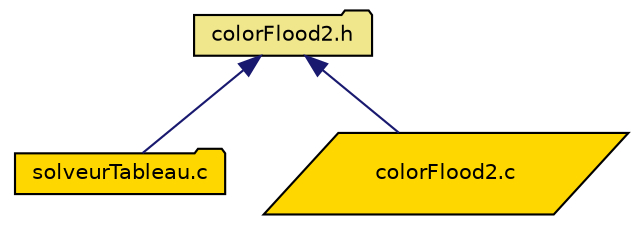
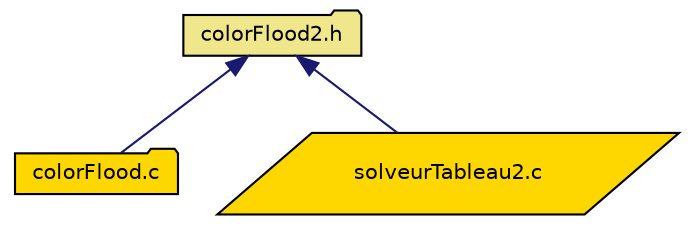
  digraph {
    node [color=black fillcolor=gold fontname=Helvetica fontsize=10 shape=folder style=filled]
    edge [color=midnightblue dir=back fontname=Helvetica fontsize=10 labelfontname=Helvetica labelfontsize=10 style=solid]
    n1 [fillcolor=khaki fontcolor=black height=0.2 label="colorFlood2.h" width=0.4]
-   n2 [height=0.2 label="solveurTableau.c" width=0.4]
-   n3 [height=0.2 label="colorFlood2.c" shape=parallelogram width=0.4]
+   n2 [height=0.2 label="colorFlood.c" width=0.4]
+   n3 [height=0.2 label="solveurTableau2.c" shape=parallelogram width=0.4]
    n1 -> n2
    n1 -> n3
  }
